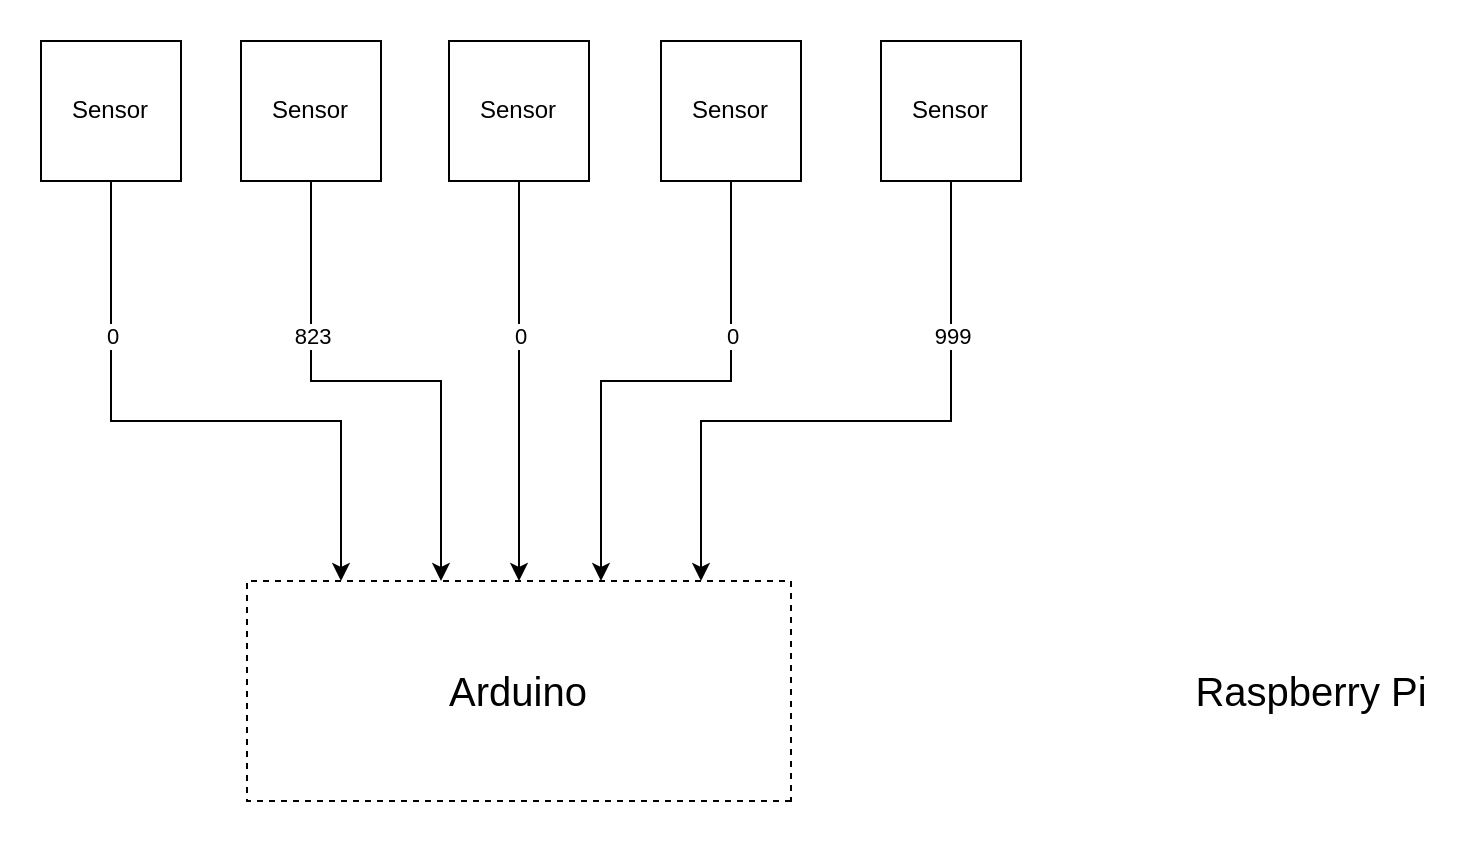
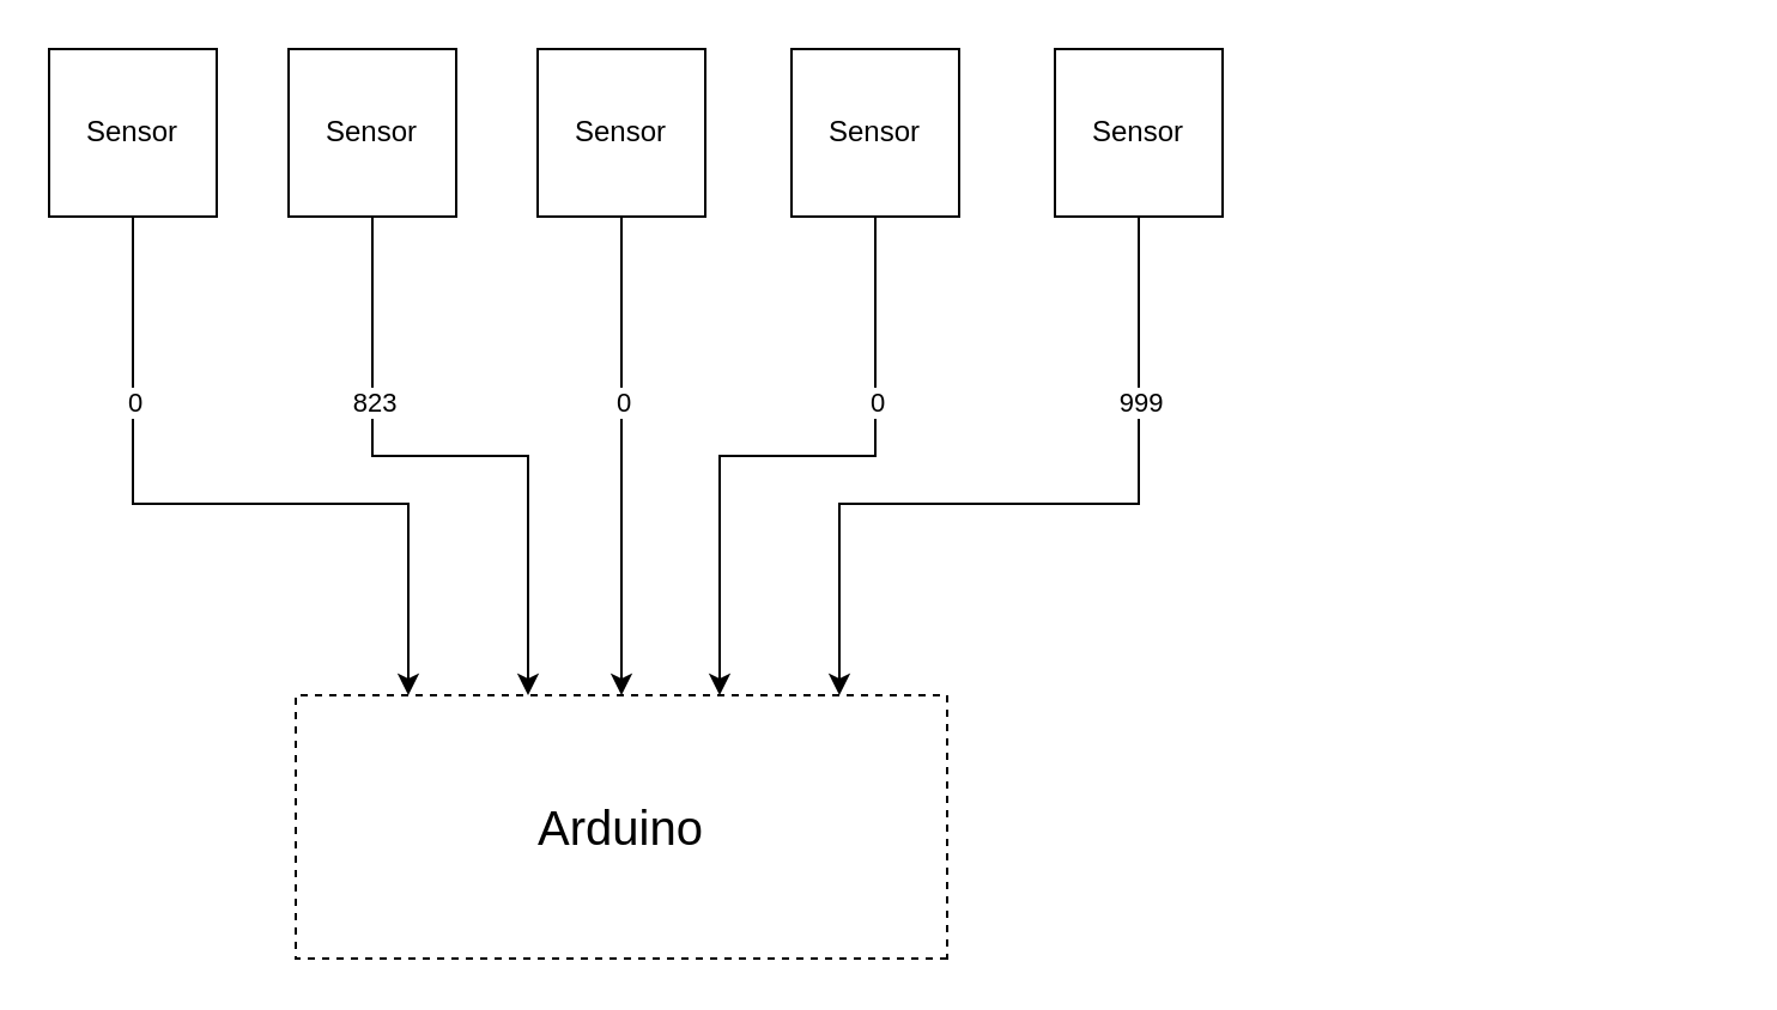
  <mxCell id="0" />
  <mxCell id="1" parent="0" />
  <mxCell id="2" style="edgeStyle=orthogonalEdgeStyle;rounded=0;orthogonalLoop=1;jettySize=auto;html=1;" edge="1" parent="1" source="4" target="17"><mxGeometry relative="1" as="geometry"><Array as="points"><mxPoint x="155" y="190" /><mxPoint x="220" y="190" /></Array></mxGeometry></mxCell>
  <mxCell id="3" value="823" style="edgeLabel;html=1;align=center;verticalAlign=middle;resizable=0;points=[];" vertex="1" connectable="0" parent="2"><mxGeometry x="-0.555" y="1" relative="1" as="geometry"><mxPoint x="-1" y="18" as="offset" /></mxGeometry></mxCell>
  <mxCell id="4" value="&lt;span&gt;Sensor&lt;/span&gt;" style="whiteSpace=wrap;html=1;aspect=fixed;fillColor=none;" vertex="1" parent="1"><mxGeometry x="120" y="20" width="70" height="70" as="geometry" /></mxCell>
  <mxCell id="5" style="edgeStyle=orthogonalEdgeStyle;rounded=0;orthogonalLoop=1;jettySize=auto;html=1;" edge="1" parent="1" source="7" target="17"><mxGeometry relative="1" as="geometry"><Array as="points"><mxPoint x="475" y="210" /><mxPoint x="350" y="210" /></Array></mxGeometry></mxCell>
  <mxCell id="6" value="999" style="edgeLabel;html=1;align=center;verticalAlign=middle;resizable=0;points=[];" vertex="1" connectable="0" parent="5"><mxGeometry x="-0.538" relative="1" as="geometry"><mxPoint y="2" as="offset" /></mxGeometry></mxCell>
  <mxCell id="7" value="&lt;span&gt;Sensor&lt;/span&gt;" style="whiteSpace=wrap;html=1;aspect=fixed;fillColor=none;" vertex="1" parent="1"><mxGeometry x="440" y="20" width="70" height="70" as="geometry" /></mxCell>
  <mxCell id="8" style="edgeStyle=orthogonalEdgeStyle;rounded=0;orthogonalLoop=1;jettySize=auto;html=1;" edge="1" parent="1" source="10" target="17"><mxGeometry relative="1" as="geometry"><Array as="points"><mxPoint x="55" y="210" /><mxPoint x="170" y="210" /></Array></mxGeometry></mxCell>
  <mxCell id="9" value="0" style="edgeLabel;html=1;align=center;verticalAlign=middle;resizable=0;points=[];" vertex="1" connectable="0" parent="8"><mxGeometry x="-0.511" y="-3" relative="1" as="geometry"><mxPoint x="3" as="offset" /></mxGeometry></mxCell>
  <mxCell id="10" value="Sensor" style="whiteSpace=wrap;html=1;aspect=fixed;fillColor=none;" vertex="1" parent="1"><mxGeometry x="20" y="20" width="70" height="70" as="geometry" /></mxCell>
  <mxCell id="11" style="edgeStyle=orthogonalEdgeStyle;rounded=0;orthogonalLoop=1;jettySize=auto;html=1;" edge="1" parent="1" source="13" target="17"><mxGeometry relative="1" as="geometry" /></mxCell>
  <mxCell id="12" value="0" style="edgeLabel;html=1;align=center;verticalAlign=middle;resizable=0;points=[];" vertex="1" connectable="0" parent="11"><mxGeometry x="-0.19" relative="1" as="geometry"><mxPoint y="-4" as="offset" /></mxGeometry></mxCell>
  <mxCell id="13" value="&lt;span&gt;Sensor&lt;/span&gt;" style="whiteSpace=wrap;html=1;aspect=fixed;fillColor=none;" vertex="1" parent="1"><mxGeometry x="224" y="20" width="70" height="70" as="geometry" /></mxCell>
  <mxCell id="14" style="edgeStyle=orthogonalEdgeStyle;rounded=0;orthogonalLoop=1;jettySize=auto;html=1;" edge="1" parent="1" source="16" target="17"><mxGeometry relative="1" as="geometry"><Array as="points"><mxPoint x="365" y="190" /><mxPoint x="300" y="190" /></Array></mxGeometry></mxCell>
  <mxCell id="15" value="0" style="edgeLabel;html=1;align=center;verticalAlign=middle;resizable=0;points=[];" vertex="1" connectable="0" parent="14"><mxGeometry x="-0.509" y="1" relative="1" as="geometry"><mxPoint x="-1" y="12" as="offset" /></mxGeometry></mxCell>
  <mxCell id="16" value="&lt;span&gt;Sensor&lt;/span&gt;" style="whiteSpace=wrap;html=1;aspect=fixed;fillColor=none;" vertex="1" parent="1"><mxGeometry x="330" y="20" width="70" height="70" as="geometry" /></mxCell>
  <mxCell id="17" value="&lt;font style=&quot;font-size: 20px&quot;&gt;Arduino&lt;/font&gt;" style="rounded=0;whiteSpace=wrap;html=1;direction=west;fillColor=none;dashed=1;" vertex="1" parent="1"><mxGeometry x="123" y="290" width="272" height="110" as="geometry" /></mxCell>
- <mxCell id="18" value="Raspberry Pi" style="text;html=1;align=center;verticalAlign=middle;resizable=0;points=[];autosize=1;fontSize=20;" vertex="1" parent="1"><mxGeometry x="590" y="330" width="130" height="30" as="geometry" /></mxCell>
